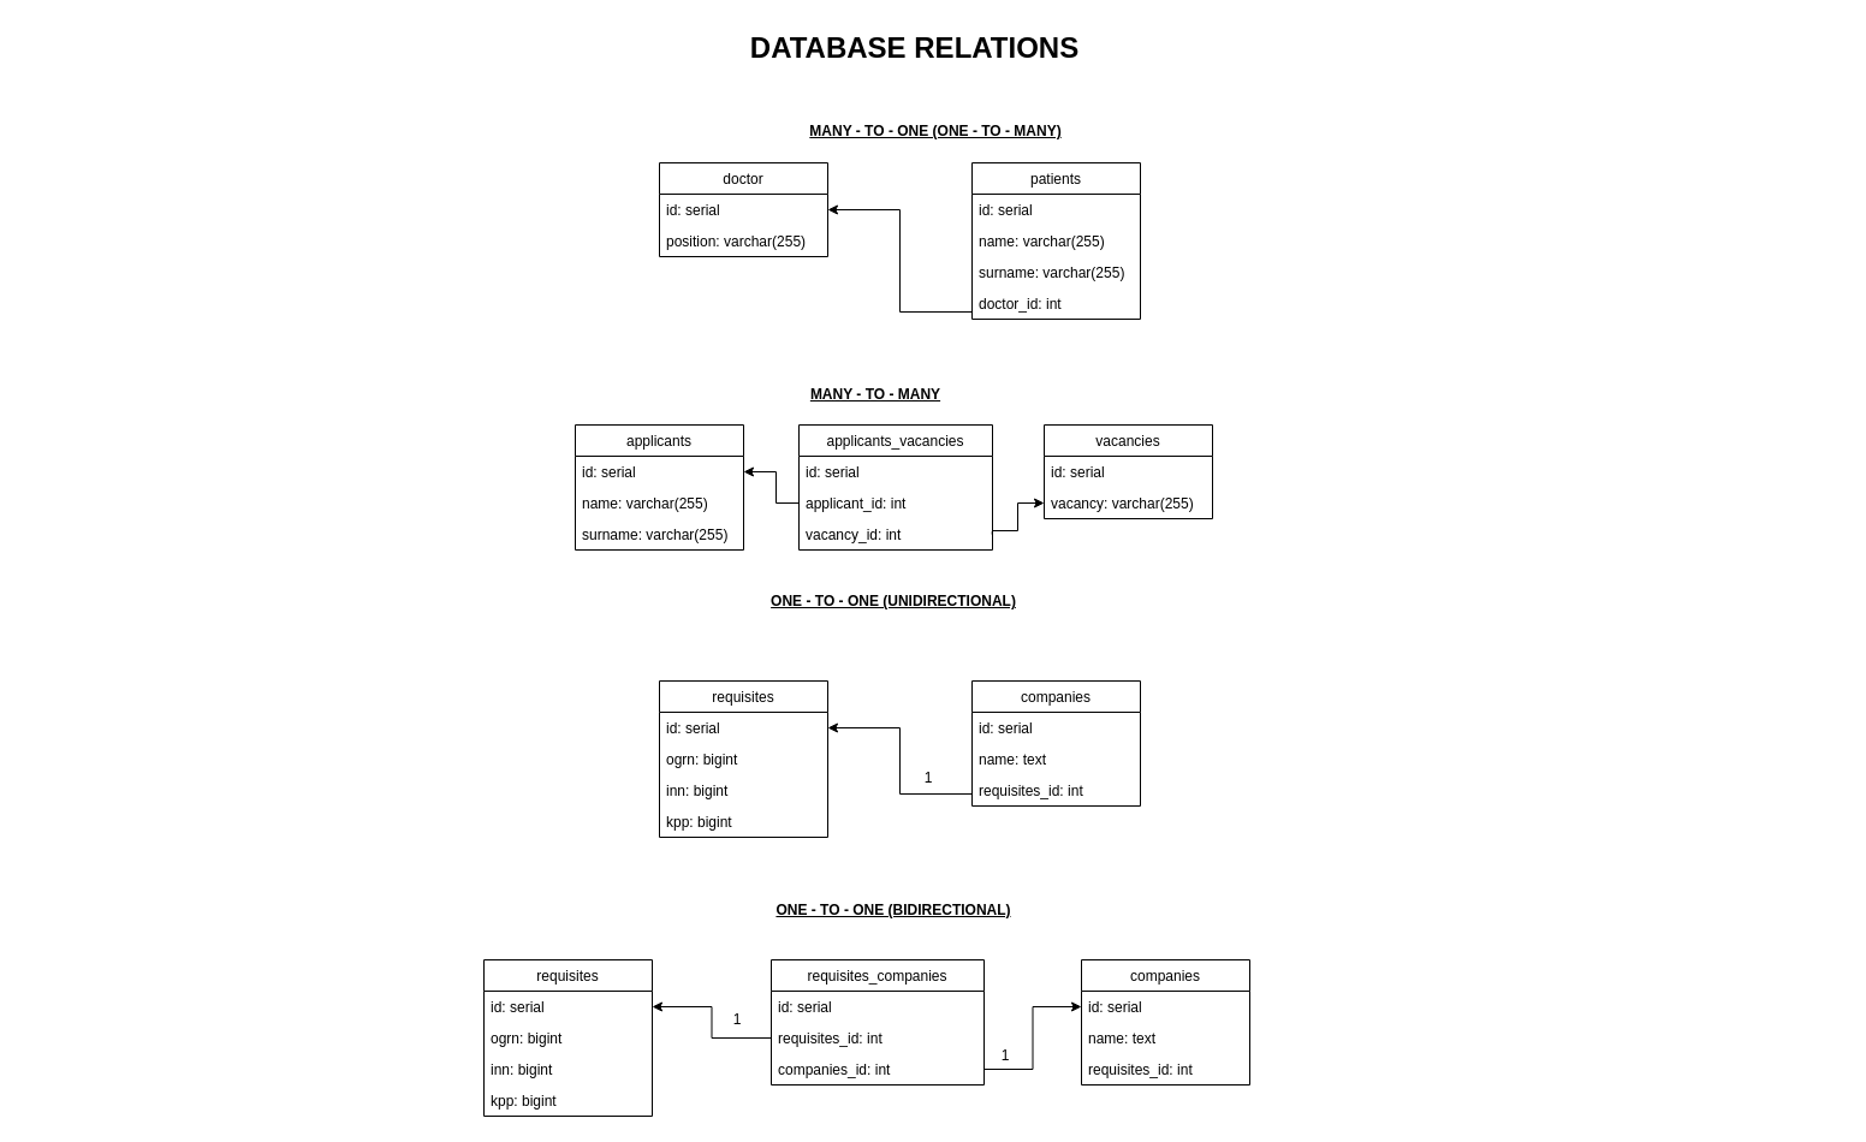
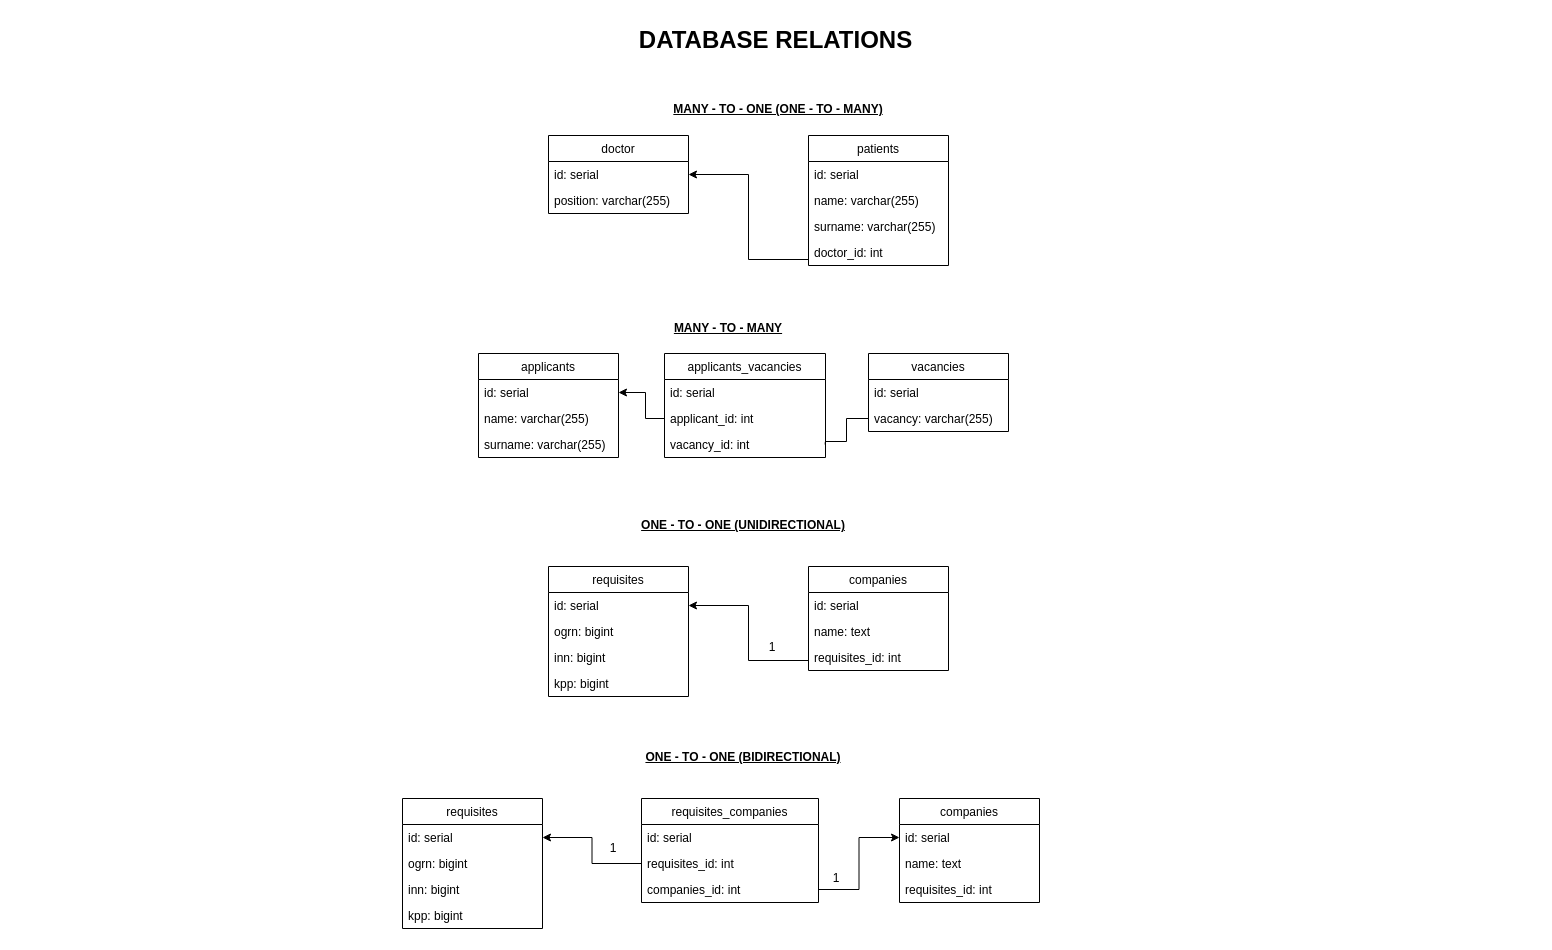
  <mxCell id="0" style=";html=1;" />
  <mxCell id="1" style=";html=1;" parent="0" />
- <mxCell id="2" value="DATABASE RELATIONS" style="text;strokeColor=none;fillColor=none;html=1;fontSize=24;fontStyle=1;verticalAlign=middle;align=center;" parent="1" vertex="1"><mxGeometry x="5" y="20" width="1510" height="40" as="geometry" /></mxCell>
+ <mxCell id="2" value="DATABASE RELATIONS" style="text;strokeColor=none;fillColor=none;html=1;fontSize=24;fontStyle=1;verticalAlign=middle;align=center;" parent="1" vertex="1"><mxGeometry x="20" y="20" width="1510" height="40" as="geometry" /></mxCell>
  <mxCell id="3" value="" style="edgeStyle=orthogonalEdgeStyle;rounded=0;orthogonalLoop=1;jettySize=auto;html=1;exitX=0;exitY=0.5;exitDx=0;exitDy=0;entryX=1;entryY=0.5;entryDx=0;entryDy=0;" parent="1" source="6" target="10" edge="1"><mxGeometry relative="1" as="geometry"><Array as="points"><mxPoint x="808" y="259" /><mxPoint x="748" y="259" /><mxPoint x="748" y="174" /></Array></mxGeometry></mxCell>
  <mxCell id="4" value="patients" style="swimlane;fontStyle=0;childLayout=stackLayout;horizontal=1;startSize=26;fillColor=none;horizontalStack=0;resizeParent=1;resizeParentMax=0;resizeLast=0;collapsible=1;marginBottom=0;" parent="1" vertex="1"><mxGeometry x="808" y="135" width="140" height="130" as="geometry" /></mxCell>
  <mxCell id="5" value="id: serial" style="text;strokeColor=none;fillColor=none;align=left;verticalAlign=top;spacingLeft=4;spacingRight=4;overflow=hidden;rotatable=0;points=[[0,0.5],[1,0.5]];portConstraint=eastwest;" parent="4" vertex="1"><mxGeometry y="26" width="140" height="26" as="geometry" /></mxCell>
  <mxCell id="6" value="name: varchar(255)" style="text;strokeColor=none;fillColor=none;align=left;verticalAlign=top;spacingLeft=4;spacingRight=4;overflow=hidden;rotatable=0;points=[[0,0.5],[1,0.5]];portConstraint=eastwest;" parent="4" vertex="1"><mxGeometry y="52" width="140" height="26" as="geometry" /></mxCell>
  <mxCell id="7" value="surname: varchar(255)" style="text;strokeColor=none;fillColor=none;align=left;verticalAlign=top;spacingLeft=4;spacingRight=4;overflow=hidden;rotatable=0;points=[[0,0.5],[1,0.5]];portConstraint=eastwest;" parent="4" vertex="1"><mxGeometry y="78" width="140" height="26" as="geometry" /></mxCell>
  <mxCell id="8" value="doctor_id: int" style="text;strokeColor=none;fillColor=none;align=left;verticalAlign=top;spacingLeft=4;spacingRight=4;overflow=hidden;rotatable=0;points=[[0,0.5],[1,0.5]];portConstraint=eastwest;" parent="4" vertex="1"><mxGeometry y="104" width="140" height="26" as="geometry" /></mxCell>
  <mxCell id="9" value="doctor" style="swimlane;fontStyle=0;childLayout=stackLayout;horizontal=1;startSize=26;fillColor=none;horizontalStack=0;resizeParent=1;resizeParentMax=0;resizeLast=0;collapsible=1;marginBottom=0;" parent="1" vertex="1"><mxGeometry x="548" y="135" width="140" height="78" as="geometry"><mxRectangle x="650" y="516" width="70" height="30" as="alternateBounds" /></mxGeometry></mxCell>
  <mxCell id="10" value="id: serial" style="text;strokeColor=none;fillColor=none;align=left;verticalAlign=top;spacingLeft=4;spacingRight=4;overflow=hidden;rotatable=0;points=[[0,0.5],[1,0.5]];portConstraint=eastwest;" parent="9" vertex="1"><mxGeometry y="26" width="140" height="26" as="geometry" /></mxCell>
  <mxCell id="11" value="position: varchar(255)" style="text;strokeColor=none;fillColor=none;align=left;verticalAlign=top;spacingLeft=4;spacingRight=4;overflow=hidden;rotatable=0;points=[[0,0.5],[1,0.5]];portConstraint=eastwest;" parent="9" vertex="1"><mxGeometry y="52" width="140" height="26" as="geometry" /></mxCell>
  <mxCell id="12" value="MANY - TO - ONE (ONE - TO - MANY)" style="text;html=1;strokeColor=none;fillColor=none;align=center;verticalAlign=middle;whiteSpace=wrap;rounded=0;fontStyle=5" parent="1" vertex="1"><mxGeometry x="663" y="94" width="230" height="30" as="geometry" /></mxCell>
  <mxCell id="13" value="" style="edgeStyle=orthogonalEdgeStyle;rounded=0;orthogonalLoop=1;jettySize=auto;html=1;exitX=0;exitY=0.5;exitDx=0;exitDy=0;entryX=1;entryY=0.5;entryDx=0;entryDy=0;" parent="1" source="16" target="19" edge="1"><mxGeometry relative="1" as="geometry"><Array as="points"><mxPoint x="645" y="418" /><mxPoint x="645" y="392" /></Array></mxGeometry></mxCell>
  <mxCell id="14" value="applicants_vacancies" style="swimlane;fontStyle=0;childLayout=stackLayout;horizontal=1;startSize=26;fillColor=none;horizontalStack=0;resizeParent=1;resizeParentMax=0;resizeLast=0;collapsible=1;marginBottom=0;" parent="1" vertex="1"><mxGeometry x="664" y="353" width="161" height="104" as="geometry" /></mxCell>
  <mxCell id="15" value="id: serial" style="text;strokeColor=none;fillColor=none;align=left;verticalAlign=top;spacingLeft=4;spacingRight=4;overflow=hidden;rotatable=0;points=[[0,0.5],[1,0.5]];portConstraint=eastwest;" parent="14" vertex="1"><mxGeometry y="26" width="161" height="26" as="geometry" /></mxCell>
  <mxCell id="16" value="applicant_id: int" style="text;strokeColor=none;fillColor=none;align=left;verticalAlign=top;spacingLeft=4;spacingRight=4;overflow=hidden;rotatable=0;points=[[0,0.5],[1,0.5]];portConstraint=eastwest;" parent="14" vertex="1"><mxGeometry y="52" width="161" height="26" as="geometry" /></mxCell>
  <mxCell id="17" value="vacancy_id: int" style="text;strokeColor=none;fillColor=none;align=left;verticalAlign=top;spacingLeft=4;spacingRight=4;overflow=hidden;rotatable=0;points=[[0,0.5],[1,0.5]];portConstraint=eastwest;" parent="14" vertex="1"><mxGeometry y="78" width="161" height="26" as="geometry" /></mxCell>
  <mxCell id="18" value="applicants" style="swimlane;fontStyle=0;childLayout=stackLayout;horizontal=1;startSize=26;fillColor=none;horizontalStack=0;resizeParent=1;resizeParentMax=0;resizeLast=0;collapsible=1;marginBottom=0;" parent="1" vertex="1"><mxGeometry x="478" y="353" width="140" height="104" as="geometry"><mxRectangle x="650" y="516" width="70" height="30" as="alternateBounds" /></mxGeometry></mxCell>
  <mxCell id="19" value="id: serial" style="text;strokeColor=none;fillColor=none;align=left;verticalAlign=top;spacingLeft=4;spacingRight=4;overflow=hidden;rotatable=0;points=[[0,0.5],[1,0.5]];portConstraint=eastwest;" parent="18" vertex="1"><mxGeometry y="26" width="140" height="26" as="geometry" /></mxCell>
  <mxCell id="20" value="name: varchar(255)" style="text;strokeColor=none;fillColor=none;align=left;verticalAlign=top;spacingLeft=4;spacingRight=4;overflow=hidden;rotatable=0;points=[[0,0.5],[1,0.5]];portConstraint=eastwest;" parent="18" vertex="1"><mxGeometry y="52" width="140" height="26" as="geometry" /></mxCell>
  <mxCell id="21" value="surname: varchar(255)" style="text;strokeColor=none;fillColor=none;align=left;verticalAlign=top;spacingLeft=4;spacingRight=4;overflow=hidden;rotatable=0;points=[[0,0.5],[1,0.5]];portConstraint=eastwest;" parent="18" vertex="1"><mxGeometry y="78" width="140" height="26" as="geometry" /></mxCell>
  <mxCell id="22" value="MANY - TO - MANY" style="text;html=1;strokeColor=none;fillColor=none;align=center;verticalAlign=middle;whiteSpace=wrap;rounded=0;fontStyle=5" parent="1" vertex="1"><mxGeometry x="613" y="313" width="230" height="30" as="geometry" /></mxCell>
  <mxCell id="23" value="vacancies" style="swimlane;fontStyle=0;childLayout=stackLayout;horizontal=1;startSize=26;fillColor=none;horizontalStack=0;resizeParent=1;resizeParentMax=0;resizeLast=0;collapsible=1;marginBottom=0;" parent="1" vertex="1"><mxGeometry x="868" y="353" width="140" height="78" as="geometry"><mxRectangle x="650" y="516" width="70" height="30" as="alternateBounds" /></mxGeometry></mxCell>
  <mxCell id="24" value="id: serial" style="text;strokeColor=none;fillColor=none;align=left;verticalAlign=top;spacingLeft=4;spacingRight=4;overflow=hidden;rotatable=0;points=[[0,0.5],[1,0.5]];portConstraint=eastwest;" parent="23" vertex="1"><mxGeometry y="26" width="140" height="26" as="geometry" /></mxCell>
  <mxCell id="25" value="vacancy: varchar(255)" style="text;strokeColor=none;fillColor=none;align=left;verticalAlign=top;spacingLeft=4;spacingRight=4;overflow=hidden;rotatable=0;points=[[0,0.5],[1,0.5]];portConstraint=eastwest;" parent="23" vertex="1"><mxGeometry y="52" width="140" height="26" as="geometry" /></mxCell>
- <mxCell id="26" style="edgeStyle=orthogonalEdgeStyle;rounded=0;orthogonalLoop=1;jettySize=auto;html=1;entryX=0;entryY=0.5;entryDx=0;entryDy=0;exitX=0.999;exitY=0.396;exitDx=0;exitDy=0;exitPerimeter=0;" parent="1" source="17" target="25" edge="1"><mxGeometry relative="1" as="geometry"><mxPoint x="823" y="444" as="sourcePoint" /><Array as="points"><mxPoint x="825" y="444" /><mxPoint x="825" y="441" /><mxPoint x="846" y="441" /><mxPoint x="846" y="418" /></Array></mxGeometry></mxCell>
+ <mxCell id="26" style="edgeStyle=orthogonalEdgeStyle;rounded=0;orthogonalLoop=1;jettySize=auto;html=1;entryX=0;entryY=0.5;entryDx=0;entryDy=0;exitX=0.999;exitY=0.396;exitDx=0;exitDy=0;exitPerimeter=0;endArrow=none;" parent="1" source="17" target="25" edge="1"><mxGeometry relative="1" as="geometry"><mxPoint x="823" y="444" as="sourcePoint" /><Array as="points"><mxPoint x="825" y="444" /><mxPoint x="825" y="441" /><mxPoint x="846" y="441" /><mxPoint x="846" y="418" /></Array></mxGeometry></mxCell>
  <mxCell id="27" value="" style="edgeStyle=orthogonalEdgeStyle;rounded=0;orthogonalLoop=1;jettySize=auto;html=1;exitX=0;exitY=0.5;exitDx=0;exitDy=0;entryX=1;entryY=0.5;entryDx=0;entryDy=0;" parent="1" source="31" target="33" edge="1"><mxGeometry relative="1" as="geometry"><mxPoint x="807.72" y="686.614" as="sourcePoint" /><Array as="points"><mxPoint x="808" y="660" /><mxPoint x="748" y="660" /><mxPoint x="748" y="605" /></Array></mxGeometry></mxCell>
  <mxCell id="28" value="companies" style="swimlane;fontStyle=0;childLayout=stackLayout;horizontal=1;startSize=26;fillColor=none;horizontalStack=0;resizeParent=1;resizeParentMax=0;resizeLast=0;collapsible=1;marginBottom=0;" parent="1" vertex="1"><mxGeometry x="808" y="566" width="140" height="104" as="geometry" /></mxCell>
  <mxCell id="29" value="id: serial" style="text;strokeColor=none;fillColor=none;align=left;verticalAlign=top;spacingLeft=4;spacingRight=4;overflow=hidden;rotatable=0;points=[[0,0.5],[1,0.5]];portConstraint=eastwest;" parent="28" vertex="1"><mxGeometry y="26" width="140" height="26" as="geometry" /></mxCell>
  <mxCell id="30" value="name: text" style="text;strokeColor=none;fillColor=none;align=left;verticalAlign=top;spacingLeft=4;spacingRight=4;overflow=hidden;rotatable=0;points=[[0,0.5],[1,0.5]];portConstraint=eastwest;" parent="28" vertex="1"><mxGeometry y="52" width="140" height="26" as="geometry" /></mxCell>
  <mxCell id="31" value="requisites_id: int" style="text;strokeColor=none;fillColor=none;align=left;verticalAlign=top;spacingLeft=4;spacingRight=4;overflow=hidden;rotatable=0;points=[[0,0.5],[1,0.5]];portConstraint=eastwest;" parent="28" vertex="1"><mxGeometry y="78" width="140" height="26" as="geometry" /></mxCell>
  <mxCell id="32" value="requisites" style="swimlane;fontStyle=0;childLayout=stackLayout;horizontal=1;startSize=26;fillColor=none;horizontalStack=0;resizeParent=1;resizeParentMax=0;resizeLast=0;collapsible=1;marginBottom=0;" parent="1" vertex="1"><mxGeometry x="548" y="566" width="140" height="130" as="geometry"><mxRectangle x="650" y="516" width="70" height="30" as="alternateBounds" /></mxGeometry></mxCell>
  <mxCell id="33" value="id: serial" style="text;strokeColor=none;fillColor=none;align=left;verticalAlign=top;spacingLeft=4;spacingRight=4;overflow=hidden;rotatable=0;points=[[0,0.5],[1,0.5]];portConstraint=eastwest;" parent="32" vertex="1"><mxGeometry y="26" width="140" height="26" as="geometry" /></mxCell>
  <mxCell id="34" value="ogrn: bigint" style="text;strokeColor=none;fillColor=none;align=left;verticalAlign=top;spacingLeft=4;spacingRight=4;overflow=hidden;rotatable=0;points=[[0,0.5],[1,0.5]];portConstraint=eastwest;" parent="32" vertex="1"><mxGeometry y="52" width="140" height="26" as="geometry" /></mxCell>
  <mxCell id="35" value="inn: bigint" style="text;strokeColor=none;fillColor=none;align=left;verticalAlign=top;spacingLeft=4;spacingRight=4;overflow=hidden;rotatable=0;points=[[0,0.5],[1,0.5]];portConstraint=eastwest;" parent="32" vertex="1"><mxGeometry y="78" width="140" height="26" as="geometry" /></mxCell>
  <mxCell id="36" value="kpp: bigint" style="text;strokeColor=none;fillColor=none;align=left;verticalAlign=top;spacingLeft=4;spacingRight=4;overflow=hidden;rotatable=0;points=[[0,0.5],[1,0.5]];portConstraint=eastwest;" parent="32" vertex="1"><mxGeometry y="104" width="140" height="26" as="geometry" /></mxCell>
- <mxCell id="37" value="ONE - TO - ONE (UNIDIRECTIONAL)" style="text;html=1;strokeColor=none;fillColor=none;align=center;verticalAlign=middle;whiteSpace=wrap;rounded=0;fontStyle=5" parent="1" vertex="1"><mxGeometry x="628" y="485" width="230" height="30" as="geometry" /></mxCell>
+ <mxCell id="37" value="ONE - TO - ONE (UNIDIRECTIONAL)" style="text;html=1;strokeColor=none;fillColor=none;align=center;verticalAlign=middle;whiteSpace=wrap;rounded=0;fontStyle=5" parent="1" vertex="1"><mxGeometry x="628" y="510" width="230" height="30" as="geometry" /></mxCell>
  <mxCell id="38" value="companies" style="swimlane;fontStyle=0;childLayout=stackLayout;horizontal=1;startSize=26;fillColor=none;horizontalStack=0;resizeParent=1;resizeParentMax=0;resizeLast=0;collapsible=1;marginBottom=0;" parent="1" vertex="1"><mxGeometry x="899" y="798" width="140" height="104" as="geometry" /></mxCell>
  <mxCell id="39" value="id: serial" style="text;strokeColor=none;fillColor=none;align=left;verticalAlign=top;spacingLeft=4;spacingRight=4;overflow=hidden;rotatable=0;points=[[0,0.5],[1,0.5]];portConstraint=eastwest;" parent="38" vertex="1"><mxGeometry y="26" width="140" height="26" as="geometry" /></mxCell>
  <mxCell id="40" value="name: text" style="text;strokeColor=none;fillColor=none;align=left;verticalAlign=top;spacingLeft=4;spacingRight=4;overflow=hidden;rotatable=0;points=[[0,0.5],[1,0.5]];portConstraint=eastwest;" parent="38" vertex="1"><mxGeometry y="52" width="140" height="26" as="geometry" /></mxCell>
  <mxCell id="41" value="requisites_id: int" style="text;strokeColor=none;fillColor=none;align=left;verticalAlign=top;spacingLeft=4;spacingRight=4;overflow=hidden;rotatable=0;points=[[0,0.5],[1,0.5]];portConstraint=eastwest;" parent="38" vertex="1"><mxGeometry y="78" width="140" height="26" as="geometry" /></mxCell>
  <mxCell id="42" value="requisites" style="swimlane;fontStyle=0;childLayout=stackLayout;horizontal=1;startSize=26;fillColor=none;horizontalStack=0;resizeParent=1;resizeParentMax=0;resizeLast=0;collapsible=1;marginBottom=0;" parent="1" vertex="1"><mxGeometry x="402" y="798" width="140" height="130" as="geometry"><mxRectangle x="650" y="516" width="70" height="30" as="alternateBounds" /></mxGeometry></mxCell>
  <mxCell id="43" value="id: serial" style="text;strokeColor=none;fillColor=none;align=left;verticalAlign=top;spacingLeft=4;spacingRight=4;overflow=hidden;rotatable=0;points=[[0,0.5],[1,0.5]];portConstraint=eastwest;" parent="42" vertex="1"><mxGeometry y="26" width="140" height="26" as="geometry" /></mxCell>
  <mxCell id="44" value="ogrn: bigint" style="text;strokeColor=none;fillColor=none;align=left;verticalAlign=top;spacingLeft=4;spacingRight=4;overflow=hidden;rotatable=0;points=[[0,0.5],[1,0.5]];portConstraint=eastwest;" parent="42" vertex="1"><mxGeometry y="52" width="140" height="26" as="geometry" /></mxCell>
  <mxCell id="45" value="inn: bigint" style="text;strokeColor=none;fillColor=none;align=left;verticalAlign=top;spacingLeft=4;spacingRight=4;overflow=hidden;rotatable=0;points=[[0,0.5],[1,0.5]];portConstraint=eastwest;" parent="42" vertex="1"><mxGeometry y="78" width="140" height="26" as="geometry" /></mxCell>
  <mxCell id="46" value="kpp: bigint" style="text;strokeColor=none;fillColor=none;align=left;verticalAlign=top;spacingLeft=4;spacingRight=4;overflow=hidden;rotatable=0;points=[[0,0.5],[1,0.5]];portConstraint=eastwest;" parent="42" vertex="1"><mxGeometry y="104" width="140" height="26" as="geometry" /></mxCell>
  <mxCell id="47" value="ONE - TO - ONE (BIDIRECTIONAL)" style="text;html=1;strokeColor=none;fillColor=none;align=center;verticalAlign=middle;whiteSpace=wrap;rounded=0;fontStyle=5" parent="1" vertex="1"><mxGeometry x="628" y="742" width="230" height="30" as="geometry" /></mxCell>
  <mxCell id="48" value="requisites_companies" style="swimlane;fontStyle=0;childLayout=stackLayout;horizontal=1;startSize=26;fillColor=none;horizontalStack=0;resizeParent=1;resizeParentMax=0;resizeLast=0;collapsible=1;marginBottom=0;" parent="1" vertex="1"><mxGeometry x="641" y="798" width="177" height="104" as="geometry"><mxRectangle x="650" y="516" width="70" height="30" as="alternateBounds" /></mxGeometry></mxCell>
  <mxCell id="49" value="id: serial" style="text;strokeColor=none;fillColor=none;align=left;verticalAlign=top;spacingLeft=4;spacingRight=4;overflow=hidden;rotatable=0;points=[[0,0.5],[1,0.5]];portConstraint=eastwest;" parent="48" vertex="1"><mxGeometry y="26" width="177" height="26" as="geometry" /></mxCell>
  <mxCell id="50" value="requisites_id: int" style="text;strokeColor=none;fillColor=none;align=left;verticalAlign=top;spacingLeft=4;spacingRight=4;overflow=hidden;rotatable=0;points=[[0,0.5],[1,0.5]];portConstraint=eastwest;" parent="48" vertex="1"><mxGeometry y="52" width="177" height="26" as="geometry" /></mxCell>
  <mxCell id="51" value="companies_id: int" style="text;strokeColor=none;fillColor=none;align=left;verticalAlign=top;spacingLeft=4;spacingRight=4;overflow=hidden;rotatable=0;points=[[0,0.5],[1,0.5]];portConstraint=eastwest;" parent="48" vertex="1"><mxGeometry y="78" width="177" height="26" as="geometry" /></mxCell>
  <mxCell id="52" style="edgeStyle=orthogonalEdgeStyle;rounded=0;orthogonalLoop=1;jettySize=auto;html=1;entryX=1;entryY=0.5;entryDx=0;entryDy=0;" parent="1" source="50" target="43" edge="1"><mxGeometry relative="1" as="geometry" /></mxCell>
  <mxCell id="53" style="edgeStyle=orthogonalEdgeStyle;rounded=0;orthogonalLoop=1;jettySize=auto;html=1;exitX=1;exitY=0.5;exitDx=0;exitDy=0;entryX=0;entryY=0.5;entryDx=0;entryDy=0;" parent="1" source="51" target="39" edge="1"><mxGeometry relative="1" as="geometry" /></mxCell>
  <mxCell id="54" value="1" style="text;html=1;strokeColor=none;fillColor=none;align=center;verticalAlign=middle;whiteSpace=wrap;rounded=0;" vertex="1" parent="1"><mxGeometry x="742" y="632" width="60" height="30" as="geometry" /></mxCell>
  <mxCell id="55" value="1" style="text;html=1;strokeColor=none;fillColor=none;align=center;verticalAlign=middle;whiteSpace=wrap;rounded=0;" vertex="1" parent="1"><mxGeometry x="583" y="833" width="60" height="30" as="geometry" /></mxCell>
  <mxCell id="56" value="1" style="text;html=1;strokeColor=none;fillColor=none;align=center;verticalAlign=middle;whiteSpace=wrap;rounded=0;" vertex="1" parent="1"><mxGeometry x="806" y="863" width="60" height="30" as="geometry" /></mxCell>
